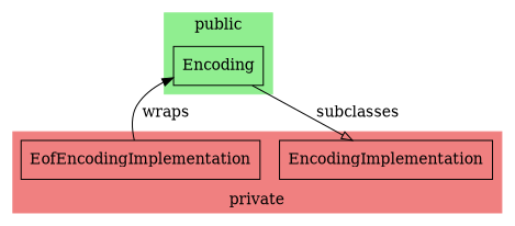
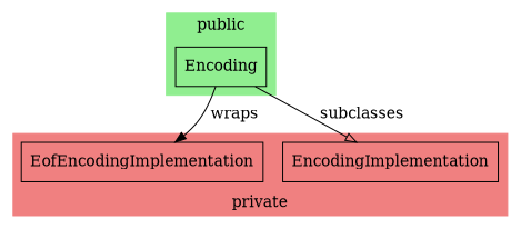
  digraph {
    node [shape=box]
    n1 [label=EncodingImplementation]
    n2 [label=EofEncodingImplementation]
    n3 [label=Encoding]
    subgraph cluster_1 {
      color=lightcoral
      label=private
      labelloc=b
      style=filled
      n1
      n2
    }
    subgraph cluster_2 {
      color=lightgreen
      label=public
      style=filled
      n3
    }
    n3 -> n1 [arrowhead=onormal label=" subclasses"]
-   n2 -> n3 [label=" wraps"]
+   n3 -> n2 [label=" wraps"]
  }
